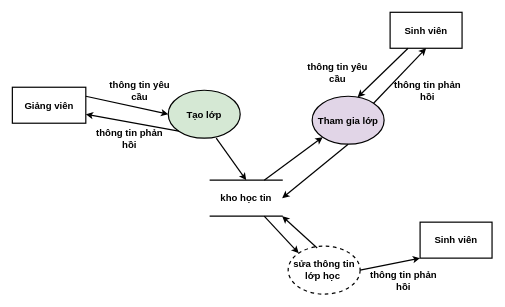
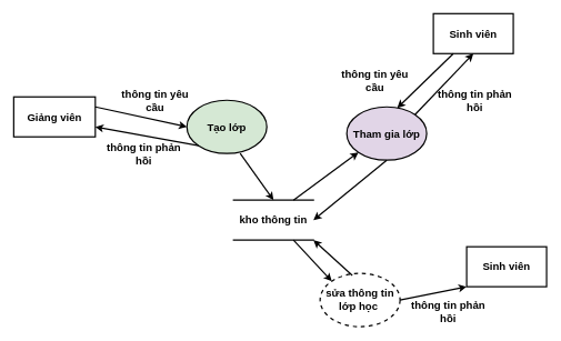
  <mxCell id="0" />
  <mxCell id="1" parent="0" />
  <mxCell id="2" value="Sinh viên" style="rounded=0;whiteSpace=wrap;html=1;fontSize=16;fontStyle=1;strokeWidth=2;" parent="1" vertex="1"><mxGeometry x="650" y="20" width="120" height="60" as="geometry" /></mxCell>
  <mxCell id="3" value="Giảng viên" style="rounded=0;whiteSpace=wrap;html=1;fontSize=16;fontStyle=1;strokeWidth=2;" parent="1" vertex="1"><mxGeometry x="20" y="145" width="122.5" height="60" as="geometry" /></mxCell>
- <mxCell id="4" value="kho học tin" style="shape=partialRectangle;whiteSpace=wrap;html=1;left=0;right=0;fillColor=none;fontSize=16;fontStyle=1;strokeWidth=2;" parent="1" vertex="1"><mxGeometry x="350" y="300" width="120" height="60" as="geometry" /></mxCell>
+ <mxCell id="4" value="kho thông tin" style="shape=partialRectangle;whiteSpace=wrap;html=1;left=0;right=0;fillColor=none;fontSize=16;fontStyle=1;strokeWidth=2;" parent="1" vertex="1"><mxGeometry x="350" y="300" width="120" height="60" as="geometry" /></mxCell>
  <mxCell id="5" value="thông tin yêu cầu" style="text;html=1;strokeColor=none;fillColor=none;align=center;verticalAlign=middle;whiteSpace=wrap;rounded=0;fontSize=16;fontStyle=1;strokeWidth=2;" parent="1" vertex="1"><mxGeometry x="170" y="140" width="125" height="20" as="geometry" /></mxCell>
  <mxCell id="6" value="&lt;span style=&quot;font-size: 16px;&quot;&gt;Tạo lớp&lt;/span&gt;" style="ellipse;whiteSpace=wrap;html=1;fontSize=16;fontStyle=1;strokeWidth=2;fillColor=#d5e8d4;" parent="1" vertex="1"><mxGeometry x="280" y="150" width="120" height="80" as="geometry" /></mxCell>
  <mxCell id="7" value="&lt;span style=&quot;font-size: 16px;&quot;&gt;Tham gia lớp&lt;/span&gt;" style="ellipse;whiteSpace=wrap;html=1;fontSize=16;fontStyle=1;strokeWidth=2;fillColor=#e1d5e7;" parent="1" vertex="1"><mxGeometry x="520" y="160" width="120" height="80" as="geometry" /></mxCell>
  <mxCell id="8" value="" style="endArrow=classic;html=1;entryX=0;entryY=0.5;entryDx=0;entryDy=0;exitX=1;exitY=0.25;exitDx=0;exitDy=0;fontSize=16;fontStyle=1;strokeWidth=2;" parent="1" source="3" target="6" edge="1"><mxGeometry width="50" height="50" relative="1" as="geometry"><mxPoint x="320" y="160" as="sourcePoint" /><mxPoint x="370" y="110" as="targetPoint" /></mxGeometry></mxCell>
  <mxCell id="9" value="" style="endArrow=classic;html=1;entryX=1;entryY=0.75;entryDx=0;entryDy=0;exitX=0;exitY=1;exitDx=0;exitDy=0;fontSize=16;fontStyle=1;strokeWidth=2;" parent="1" source="6" target="3" edge="1"><mxGeometry width="50" height="50" relative="1" as="geometry"><mxPoint x="320" y="160" as="sourcePoint" /><mxPoint x="370" y="110" as="targetPoint" /></mxGeometry></mxCell>
  <mxCell id="10" value="thông tin phản hồi" style="text;html=1;strokeColor=none;fillColor=none;align=center;verticalAlign=middle;whiteSpace=wrap;rounded=0;fontSize=16;fontStyle=1;strokeWidth=2;" parent="1" vertex="1"><mxGeometry x="152.5" y="220" width="125" height="20" as="geometry" /></mxCell>
  <mxCell id="11" value="" style="endArrow=classic;html=1;fontSize=16;fontStyle=1;strokeWidth=2;" parent="1" edge="1"><mxGeometry width="50" height="50" relative="1" as="geometry"><mxPoint x="360" y="230" as="sourcePoint" /><mxPoint x="410" y="300" as="targetPoint" /></mxGeometry></mxCell>
  <mxCell id="12" value="" style="endArrow=classic;html=1;entryX=0;entryY=1;entryDx=0;entryDy=0;exitX=0.75;exitY=0;exitDx=0;exitDy=0;fontSize=16;fontStyle=1;strokeWidth=2;" parent="1" source="4" target="7" edge="1"><mxGeometry width="50" height="50" relative="1" as="geometry"><mxPoint x="320" y="160" as="sourcePoint" /><mxPoint x="370" y="110" as="targetPoint" /></mxGeometry></mxCell>
  <mxCell id="13" value="" style="endArrow=classic;html=1;entryX=1;entryY=0.5;entryDx=0;entryDy=0;exitX=0.5;exitY=1;exitDx=0;exitDy=0;fontSize=16;fontStyle=1;strokeWidth=2;" parent="1" source="7" target="4" edge="1"><mxGeometry width="50" height="50" relative="1" as="geometry"><mxPoint x="320" y="160" as="sourcePoint" /><mxPoint x="370" y="110" as="targetPoint" /></mxGeometry></mxCell>
  <mxCell id="14" value="thông tin yêu cầu" style="text;html=1;strokeColor=none;fillColor=none;align=center;verticalAlign=middle;whiteSpace=wrap;rounded=0;fontSize=16;fontStyle=1;strokeWidth=2;" parent="1" vertex="1"><mxGeometry x="500" y="110" width="125" height="20" as="geometry" /></mxCell>
  <mxCell id="15" value="thông tin phản hồi" style="text;html=1;strokeColor=none;fillColor=none;align=center;verticalAlign=middle;whiteSpace=wrap;rounded=0;fontSize=16;fontStyle=1;strokeWidth=2;" parent="1" vertex="1"><mxGeometry x="650" y="140" width="125" height="20" as="geometry" /></mxCell>
  <mxCell id="16" value="" style="endArrow=classic;html=1;entryX=0.632;entryY=0.02;entryDx=0;entryDy=0;entryPerimeter=0;exitX=0.25;exitY=1;exitDx=0;exitDy=0;fontSize=16;fontStyle=1;strokeWidth=2;" parent="1" source="2" target="7" edge="1"><mxGeometry width="50" height="50" relative="1" as="geometry"><mxPoint x="320" y="160" as="sourcePoint" /><mxPoint x="370" y="110" as="targetPoint" /></mxGeometry></mxCell>
  <mxCell id="17" value="" style="endArrow=classic;html=1;entryX=0.5;entryY=1;entryDx=0;entryDy=0;exitX=1;exitY=0;exitDx=0;exitDy=0;fontSize=16;fontStyle=1;strokeWidth=2;" parent="1" source="7" target="2" edge="1"><mxGeometry width="50" height="50" relative="1" as="geometry"><mxPoint x="320" y="160" as="sourcePoint" /><mxPoint x="370" y="110" as="targetPoint" /></mxGeometry></mxCell>
  <mxCell id="18" value="&lt;span style=&quot;font-size: 16px;&quot;&gt;sửa thông tin lớp học&amp;nbsp;&lt;/span&gt;" style="ellipse;whiteSpace=wrap;html=1;fontSize=16;fontStyle=1;strokeWidth=2;dashed=1;" parent="1" vertex="1"><mxGeometry x="480" y="410" width="120" height="80" as="geometry" /></mxCell>
  <mxCell id="19" value="" style="endArrow=classic;html=1;entryX=0;entryY=0;entryDx=0;entryDy=0;exitX=0.75;exitY=1;exitDx=0;exitDy=0;fontSize=16;fontStyle=1;strokeWidth=2;" parent="1" source="4" target="18" edge="1"><mxGeometry width="50" height="50" relative="1" as="geometry"><mxPoint x="420" y="310" as="sourcePoint" /><mxPoint x="470" y="260" as="targetPoint" /></mxGeometry></mxCell>
  <mxCell id="20" value="Sinh viên" style="rounded=0;whiteSpace=wrap;html=1;fontSize=16;fontStyle=1;strokeWidth=2;" parent="1" vertex="1"><mxGeometry x="700" y="370" width="120" height="60" as="geometry" /></mxCell>
  <mxCell id="21" value="thông tin phản hồi" style="text;html=1;strokeColor=none;fillColor=none;align=center;verticalAlign=middle;whiteSpace=wrap;rounded=0;fontSize=16;fontStyle=1;strokeWidth=2;" parent="1" vertex="1"><mxGeometry x="610" y="458.28" width="125" height="20" as="geometry" /></mxCell>
  <mxCell id="22" value="" style="endArrow=classic;html=1;entryX=0;entryY=1;entryDx=0;entryDy=0;exitX=1;exitY=0.5;exitDx=0;exitDy=0;fontSize=16;fontStyle=1;strokeWidth=2;" parent="1" source="18" target="20" edge="1"><mxGeometry width="50" height="50" relative="1" as="geometry"><mxPoint x="714.426" y="489.996" as="sourcePoint" /><mxPoint x="462" y="428.28" as="targetPoint" /></mxGeometry></mxCell>
  <mxCell id="23" value="" style="endArrow=classic;html=1;entryX=1;entryY=1;entryDx=0;entryDy=0;exitX=0.403;exitY=0.038;exitDx=0;exitDy=0;exitPerimeter=0;fontSize=16;fontStyle=1;strokeWidth=2;" parent="1" source="18" target="4" edge="1"><mxGeometry width="50" height="50" relative="1" as="geometry"><mxPoint x="260" y="160" as="sourcePoint" /><mxPoint x="310" y="110" as="targetPoint" /></mxGeometry></mxCell>
